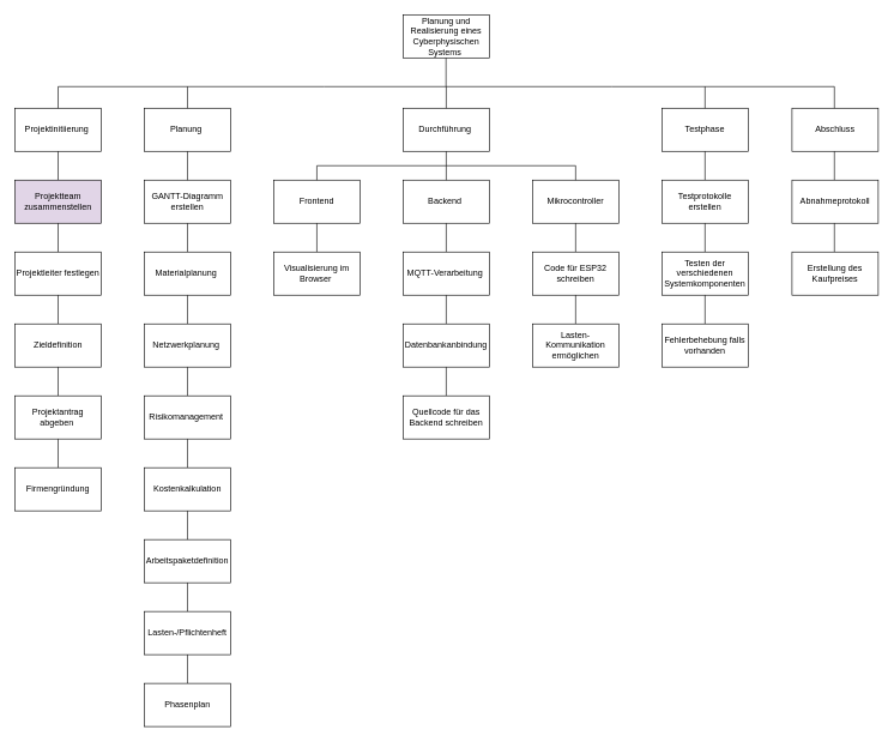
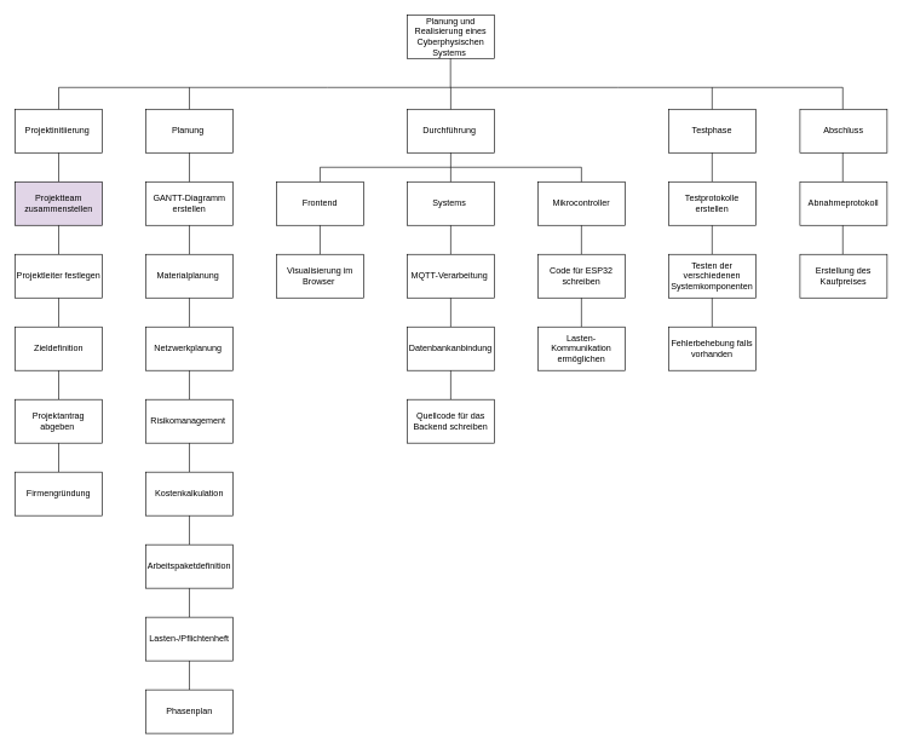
  <mxCell id="0" />
  <mxCell id="1" parent="0" />
  <mxCell id="2" value="Planung und Realisierung eines Cyberphysischen Systems&amp;nbsp;" style="rounded=0;whiteSpace=wrap;html=1;" vertex="1" parent="1"><mxGeometry x="560" y="20" width="120" height="60" as="geometry" /></mxCell>
  <mxCell id="3" value="Projektinitiierung&amp;nbsp;" style="rounded=0;whiteSpace=wrap;html=1;" vertex="1" parent="1"><mxGeometry x="20" y="150" width="120" height="60" as="geometry" /></mxCell>
  <mxCell id="4" value="Planung&amp;nbsp;" style="rounded=0;whiteSpace=wrap;html=1;" vertex="1" parent="1"><mxGeometry x="200" y="150" width="120" height="60" as="geometry" /></mxCell>
  <mxCell id="5" value="Durchführung&amp;nbsp;" style="rounded=0;whiteSpace=wrap;html=1;" vertex="1" parent="1"><mxGeometry x="560" y="150" width="120" height="60" as="geometry" /></mxCell>
  <mxCell id="6" value="Testphase" style="rounded=0;whiteSpace=wrap;html=1;" vertex="1" parent="1"><mxGeometry x="920" y="150" width="120" height="60" as="geometry" /></mxCell>
  <mxCell id="7" value="Abschluss" style="rounded=0;whiteSpace=wrap;html=1;" vertex="1" parent="1"><mxGeometry x="1101" y="150" width="120" height="60" as="geometry" /></mxCell>
  <mxCell id="8" value="" style="endArrow=none;html=1;rounded=0;" edge="1" parent="1"><mxGeometry width="50" height="50" relative="1" as="geometry"><mxPoint x="619.67" y="120" as="sourcePoint" /><mxPoint x="619.67" y="80" as="targetPoint" /></mxGeometry></mxCell>
  <mxCell id="9" value="" style="endArrow=none;html=1;rounded=0;" edge="1" parent="1"><mxGeometry width="50" height="50" relative="1" as="geometry"><mxPoint x="80" y="120" as="sourcePoint" /><mxPoint x="450" y="120" as="targetPoint" /></mxGeometry></mxCell>
  <mxCell id="10" value="" style="endArrow=none;html=1;rounded=0;" edge="1" parent="1"><mxGeometry width="50" height="50" relative="1" as="geometry"><mxPoint x="850" y="120" as="sourcePoint" /><mxPoint x="450" y="120" as="targetPoint" /></mxGeometry></mxCell>
  <mxCell id="11" value="" style="endArrow=none;html=1;rounded=0;" edge="1" parent="1"><mxGeometry width="50" height="50" relative="1" as="geometry"><mxPoint x="80" y="250" as="sourcePoint" /><mxPoint x="80" y="210" as="targetPoint" /></mxGeometry></mxCell>
  <mxCell id="12" value="Projektteam zusammenstellen" style="rounded=0;whiteSpace=wrap;html=1;fillColor=#e1d5e7;" vertex="1" parent="1"><mxGeometry x="20" y="250" width="120" height="60" as="geometry" /></mxCell>
  <mxCell id="13" value="" style="endArrow=none;html=1;rounded=0;" edge="1" parent="1"><mxGeometry width="50" height="50" relative="1" as="geometry"><mxPoint x="80" y="350" as="sourcePoint" /><mxPoint x="80" y="310" as="targetPoint" /></mxGeometry></mxCell>
  <mxCell id="14" value="Projektleiter festlegen" style="rounded=0;whiteSpace=wrap;html=1;" vertex="1" parent="1"><mxGeometry x="20" y="350" width="120" height="60" as="geometry" /></mxCell>
  <mxCell id="15" value="" style="endArrow=none;html=1;rounded=0;" edge="1" parent="1"><mxGeometry width="50" height="50" relative="1" as="geometry"><mxPoint x="80" y="450" as="sourcePoint" /><mxPoint x="80" y="410" as="targetPoint" /></mxGeometry></mxCell>
  <mxCell id="16" value="Zieldefinition" style="rounded=0;whiteSpace=wrap;html=1;" vertex="1" parent="1"><mxGeometry x="20" y="450" width="120" height="60" as="geometry" /></mxCell>
  <mxCell id="17" value="" style="endArrow=none;html=1;rounded=0;" edge="1" parent="1"><mxGeometry width="50" height="50" relative="1" as="geometry"><mxPoint x="80" y="550" as="sourcePoint" /><mxPoint x="80" y="510" as="targetPoint" /></mxGeometry></mxCell>
  <mxCell id="18" value="Projektantrag abgeben&amp;nbsp;" style="rounded=0;whiteSpace=wrap;html=1;" vertex="1" parent="1"><mxGeometry x="20" y="550" width="120" height="60" as="geometry" /></mxCell>
  <mxCell id="19" value="" style="endArrow=none;html=1;rounded=0;" edge="1" parent="1"><mxGeometry width="50" height="50" relative="1" as="geometry"><mxPoint x="80" y="650" as="sourcePoint" /><mxPoint x="80" y="610" as="targetPoint" /></mxGeometry></mxCell>
  <mxCell id="20" value="Firmengründung" style="rounded=0;whiteSpace=wrap;html=1;" vertex="1" parent="1"><mxGeometry x="20" y="650" width="120" height="60" as="geometry" /></mxCell>
  <mxCell id="21" value="GANTT-Diagramm erstellen" style="rounded=0;whiteSpace=wrap;html=1;" vertex="1" parent="1"><mxGeometry x="200" y="250" width="120" height="60" as="geometry" /></mxCell>
  <mxCell id="22" value="" style="endArrow=none;html=1;rounded=0;" edge="1" parent="1"><mxGeometry width="50" height="50" relative="1" as="geometry"><mxPoint x="260" y="250" as="sourcePoint" /><mxPoint x="260" y="210" as="targetPoint" /></mxGeometry></mxCell>
  <mxCell id="23" value="" style="endArrow=none;html=1;rounded=0;" edge="1" parent="1"><mxGeometry width="50" height="50" relative="1" as="geometry"><mxPoint x="260" y="350" as="sourcePoint" /><mxPoint x="260" y="310" as="targetPoint" /></mxGeometry></mxCell>
  <mxCell id="24" value="Materialplanung&amp;nbsp;" style="rounded=0;whiteSpace=wrap;html=1;" vertex="1" parent="1"><mxGeometry x="200" y="350" width="120" height="60" as="geometry" /></mxCell>
  <mxCell id="25" value="" style="endArrow=none;html=1;rounded=0;" edge="1" parent="1"><mxGeometry width="50" height="50" relative="1" as="geometry"><mxPoint x="260" y="450" as="sourcePoint" /><mxPoint x="260" y="410" as="targetPoint" /></mxGeometry></mxCell>
  <mxCell id="26" value="Netzwerkplanung&amp;nbsp;" style="rounded=0;whiteSpace=wrap;html=1;" vertex="1" parent="1"><mxGeometry x="200" y="450" width="120" height="60" as="geometry" /></mxCell>
  <mxCell id="27" value="" style="endArrow=none;html=1;rounded=0;" edge="1" parent="1"><mxGeometry width="50" height="50" relative="1" as="geometry"><mxPoint x="260" y="550" as="sourcePoint" /><mxPoint x="260" y="510" as="targetPoint" /></mxGeometry></mxCell>
  <mxCell id="28" value="Risikomanagement&amp;nbsp;" style="rounded=0;whiteSpace=wrap;html=1;" vertex="1" parent="1"><mxGeometry x="200" y="550" width="120" height="60" as="geometry" /></mxCell>
  <mxCell id="29" value="" style="endArrow=none;html=1;rounded=0;" edge="1" parent="1"><mxGeometry width="50" height="50" relative="1" as="geometry"><mxPoint x="260" y="650" as="sourcePoint" /><mxPoint x="260" y="610" as="targetPoint" /></mxGeometry></mxCell>
  <mxCell id="30" value="Kostenkalkulation" style="rounded=0;whiteSpace=wrap;html=1;" vertex="1" parent="1"><mxGeometry x="200" y="650" width="120" height="60" as="geometry" /></mxCell>
  <mxCell id="31" value="" style="endArrow=none;html=1;rounded=0;" edge="1" parent="1"><mxGeometry width="50" height="50" relative="1" as="geometry"><mxPoint x="260" y="750" as="sourcePoint" /><mxPoint x="260" y="710" as="targetPoint" /></mxGeometry></mxCell>
  <mxCell id="32" value="Arbeitspaketdefinition" style="rounded=0;whiteSpace=wrap;html=1;" vertex="1" parent="1"><mxGeometry x="200" y="750" width="120" height="60" as="geometry" /></mxCell>
  <mxCell id="33" value="Frontend" style="rounded=0;whiteSpace=wrap;html=1;" vertex="1" parent="1"><mxGeometry x="380" y="250" width="120" height="60" as="geometry" /></mxCell>
- <mxCell id="34" value="Backend&amp;nbsp;" style="rounded=0;whiteSpace=wrap;html=1;" vertex="1" parent="1"><mxGeometry x="560" y="250" width="120" height="60" as="geometry" /></mxCell>
+ <mxCell id="34" value="Systems&amp;nbsp;" style="rounded=0;whiteSpace=wrap;html=1;" vertex="1" parent="1"><mxGeometry x="560" y="250" width="120" height="60" as="geometry" /></mxCell>
  <mxCell id="35" value="Mikrocontroller" style="rounded=0;whiteSpace=wrap;html=1;" vertex="1" parent="1"><mxGeometry x="740" y="250" width="120" height="60" as="geometry" /></mxCell>
  <mxCell id="36" value="" style="endArrow=none;html=1;rounded=0;" edge="1" parent="1"><mxGeometry width="50" height="50" relative="1" as="geometry"><mxPoint x="620" y="350" as="sourcePoint" /><mxPoint x="620" y="310" as="targetPoint" /></mxGeometry></mxCell>
  <mxCell id="37" value="MQTT-Verarbeitung&amp;nbsp;" style="rounded=0;whiteSpace=wrap;html=1;" vertex="1" parent="1"><mxGeometry x="560" y="350" width="120" height="60" as="geometry" /></mxCell>
  <mxCell id="38" value="" style="endArrow=none;html=1;rounded=0;" edge="1" parent="1"><mxGeometry width="50" height="50" relative="1" as="geometry"><mxPoint x="620" y="450" as="sourcePoint" /><mxPoint x="620" y="410" as="targetPoint" /></mxGeometry></mxCell>
  <mxCell id="39" value="Datenbankanbindung" style="rounded=0;whiteSpace=wrap;html=1;" vertex="1" parent="1"><mxGeometry x="560" y="450" width="120" height="60" as="geometry" /></mxCell>
  <mxCell id="40" value="" style="endArrow=none;html=1;rounded=0;" edge="1" parent="1"><mxGeometry width="50" height="50" relative="1" as="geometry"><mxPoint x="620" y="550" as="sourcePoint" /><mxPoint x="620" y="510" as="targetPoint" /></mxGeometry></mxCell>
  <mxCell id="41" value="Quellcode für das Backend schreiben" style="rounded=0;whiteSpace=wrap;html=1;" vertex="1" parent="1"><mxGeometry x="560" y="550" width="120" height="60" as="geometry" /></mxCell>
  <mxCell id="42" value="" style="endArrow=none;html=1;rounded=0;" edge="1" parent="1"><mxGeometry width="50" height="50" relative="1" as="geometry"><mxPoint x="440" y="350" as="sourcePoint" /><mxPoint x="440" y="310" as="targetPoint" /></mxGeometry></mxCell>
  <mxCell id="43" value="Visualisierung im Browser&amp;nbsp;" style="rounded=0;whiteSpace=wrap;html=1;" vertex="1" parent="1"><mxGeometry x="380" y="350" width="120" height="60" as="geometry" /></mxCell>
  <mxCell id="44" value="" style="endArrow=none;html=1;rounded=0;" edge="1" parent="1"><mxGeometry width="50" height="50" relative="1" as="geometry"><mxPoint x="800" y="350" as="sourcePoint" /><mxPoint x="800" y="310" as="targetPoint" /></mxGeometry></mxCell>
  <mxCell id="45" value="Code für ESP32 schreiben" style="rounded=0;whiteSpace=wrap;html=1;" vertex="1" parent="1"><mxGeometry x="740" y="350" width="120" height="60" as="geometry" /></mxCell>
  <mxCell id="46" value="" style="endArrow=none;html=1;rounded=0;" edge="1" parent="1"><mxGeometry width="50" height="50" relative="1" as="geometry"><mxPoint x="800" y="450" as="sourcePoint" /><mxPoint x="800" y="410" as="targetPoint" /></mxGeometry></mxCell>
  <mxCell id="47" value="Lasten-&lt;div&gt;Kommunikation ermöglichen&lt;/div&gt;" style="rounded=0;whiteSpace=wrap;html=1;" vertex="1" parent="1"><mxGeometry x="740" y="450" width="120" height="60" as="geometry" /></mxCell>
  <mxCell id="48" value="" style="endArrow=none;html=1;rounded=0;" edge="1" parent="1"><mxGeometry width="50" height="50" relative="1" as="geometry"><mxPoint x="620" y="230" as="sourcePoint" /><mxPoint x="620" y="210" as="targetPoint" /></mxGeometry></mxCell>
  <mxCell id="49" value="" style="endArrow=none;html=1;rounded=0;" edge="1" parent="1"><mxGeometry width="50" height="50" relative="1" as="geometry"><mxPoint x="440" y="230" as="sourcePoint" /><mxPoint x="620" y="230" as="targetPoint" /></mxGeometry></mxCell>
  <mxCell id="50" value="" style="endArrow=none;html=1;rounded=0;" edge="1" parent="1"><mxGeometry width="50" height="50" relative="1" as="geometry"><mxPoint x="800" y="230" as="sourcePoint" /><mxPoint x="620" y="230" as="targetPoint" /></mxGeometry></mxCell>
  <mxCell id="51" value="" style="endArrow=none;html=1;rounded=0;exitX=0.5;exitY=0;exitDx=0;exitDy=0;" edge="1" parent="1" source="33"><mxGeometry width="50" height="50" relative="1" as="geometry"><mxPoint x="390" y="280" as="sourcePoint" /><mxPoint x="440" y="230" as="targetPoint" /></mxGeometry></mxCell>
  <mxCell id="52" value="" style="endArrow=none;html=1;rounded=0;exitX=0.5;exitY=0;exitDx=0;exitDy=0;" edge="1" parent="1" source="34"><mxGeometry width="50" height="50" relative="1" as="geometry"><mxPoint x="570" y="280" as="sourcePoint" /><mxPoint x="620" y="230" as="targetPoint" /></mxGeometry></mxCell>
  <mxCell id="53" value="" style="endArrow=none;html=1;rounded=0;" edge="1" parent="1" source="35"><mxGeometry width="50" height="50" relative="1" as="geometry"><mxPoint x="750" y="280" as="sourcePoint" /><mxPoint x="800" y="230" as="targetPoint" /></mxGeometry></mxCell>
  <mxCell id="54" value="" style="endArrow=none;html=1;rounded=0;exitX=0.5;exitY=0;exitDx=0;exitDy=0;" edge="1" parent="1" source="5"><mxGeometry width="50" height="50" relative="1" as="geometry"><mxPoint x="570" y="170" as="sourcePoint" /><mxPoint x="620" y="120" as="targetPoint" /></mxGeometry></mxCell>
  <mxCell id="55" value="" style="endArrow=none;html=1;rounded=0;exitX=0.5;exitY=0;exitDx=0;exitDy=0;" edge="1" parent="1" source="4"><mxGeometry width="50" height="50" relative="1" as="geometry"><mxPoint x="210" y="170" as="sourcePoint" /><mxPoint x="260" y="120" as="targetPoint" /></mxGeometry></mxCell>
  <mxCell id="56" value="" style="endArrow=none;html=1;rounded=0;exitX=0.5;exitY=0;exitDx=0;exitDy=0;" edge="1" parent="1" source="3"><mxGeometry width="50" height="50" relative="1" as="geometry"><mxPoint x="30" y="170" as="sourcePoint" /><mxPoint x="80" y="120" as="targetPoint" /></mxGeometry></mxCell>
  <mxCell id="57" value="" style="endArrow=none;html=1;rounded=0;" edge="1" parent="1"><mxGeometry width="50" height="50" relative="1" as="geometry"><mxPoint x="1160" y="150" as="sourcePoint" /><mxPoint x="1160" y="120" as="targetPoint" /></mxGeometry></mxCell>
  <mxCell id="58" value="" style="endArrow=none;html=1;rounded=0;" edge="1" parent="1"><mxGeometry width="50" height="50" relative="1" as="geometry"><mxPoint x="1160" y="120" as="sourcePoint" /><mxPoint x="850" y="120" as="targetPoint" /></mxGeometry></mxCell>
  <mxCell id="59" value="" style="endArrow=none;html=1;rounded=0;exitX=0.5;exitY=0;exitDx=0;exitDy=0;" edge="1" parent="1" source="6"><mxGeometry width="50" height="50" relative="1" as="geometry"><mxPoint x="930" y="170" as="sourcePoint" /><mxPoint x="980" y="120" as="targetPoint" /></mxGeometry></mxCell>
  <mxCell id="60" value="" style="endArrow=none;html=1;rounded=0;" edge="1" parent="1"><mxGeometry width="50" height="50" relative="1" as="geometry"><mxPoint x="260" y="850" as="sourcePoint" /><mxPoint x="260" y="810" as="targetPoint" /></mxGeometry></mxCell>
  <mxCell id="61" value="Lasten-/Pflichtenheft" style="rounded=0;whiteSpace=wrap;html=1;" vertex="1" parent="1"><mxGeometry x="200" y="850" width="120" height="60" as="geometry" /></mxCell>
  <mxCell id="62" value="" style="endArrow=none;html=1;rounded=0;" edge="1" parent="1"><mxGeometry width="50" height="50" relative="1" as="geometry"><mxPoint x="260" y="950" as="sourcePoint" /><mxPoint x="260" y="910" as="targetPoint" /></mxGeometry></mxCell>
  <mxCell id="63" value="Phasenplan" style="rounded=0;whiteSpace=wrap;html=1;" vertex="1" parent="1"><mxGeometry x="200" y="950" width="120" height="60" as="geometry" /></mxCell>
  <mxCell id="64" value="" style="endArrow=none;html=1;rounded=0;" edge="1" parent="1"><mxGeometry width="50" height="50" relative="1" as="geometry"><mxPoint x="980" y="250" as="sourcePoint" /><mxPoint x="980" y="210" as="targetPoint" /></mxGeometry></mxCell>
  <mxCell id="65" value="Testprotokolle erstellen" style="rounded=0;whiteSpace=wrap;html=1;" vertex="1" parent="1"><mxGeometry x="920" y="250" width="120" height="60" as="geometry" /></mxCell>
  <mxCell id="66" value="" style="endArrow=none;html=1;rounded=0;" edge="1" parent="1"><mxGeometry width="50" height="50" relative="1" as="geometry"><mxPoint x="980" y="350" as="sourcePoint" /><mxPoint x="980" y="310" as="targetPoint" /></mxGeometry></mxCell>
  <mxCell id="67" value="Testen der verschiedenen Systemkomponenten" style="rounded=0;whiteSpace=wrap;html=1;" vertex="1" parent="1"><mxGeometry x="920" y="350" width="120" height="60" as="geometry" /></mxCell>
  <mxCell id="68" value="" style="endArrow=none;html=1;rounded=0;" edge="1" parent="1"><mxGeometry width="50" height="50" relative="1" as="geometry"><mxPoint x="1160" y="250" as="sourcePoint" /><mxPoint x="1160" y="210" as="targetPoint" /></mxGeometry></mxCell>
  <mxCell id="69" value="Abnahmeprotokoll" style="rounded=0;whiteSpace=wrap;html=1;" vertex="1" parent="1"><mxGeometry x="1101" y="250" width="120" height="60" as="geometry" /></mxCell>
  <mxCell id="70" value="" style="endArrow=none;html=1;rounded=0;" edge="1" parent="1"><mxGeometry width="50" height="50" relative="1" as="geometry"><mxPoint x="1160" y="350" as="sourcePoint" /><mxPoint x="1160" y="310" as="targetPoint" /></mxGeometry></mxCell>
  <mxCell id="71" value="Erstellung des Kaufpreises" style="rounded=0;whiteSpace=wrap;html=1;" vertex="1" parent="1"><mxGeometry x="1101" y="350" width="120" height="60" as="geometry" /></mxCell>
  <mxCell id="72" value="" style="endArrow=none;html=1;rounded=0;" edge="1" parent="1"><mxGeometry width="50" height="50" relative="1" as="geometry"><mxPoint x="980" y="450" as="sourcePoint" /><mxPoint x="980" y="410" as="targetPoint" /></mxGeometry></mxCell>
  <mxCell id="73" value="Fehlerbehebung falls vorhanden" style="rounded=0;whiteSpace=wrap;html=1;" vertex="1" parent="1"><mxGeometry x="920" y="450" width="120" height="60" as="geometry" /></mxCell>
